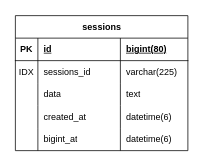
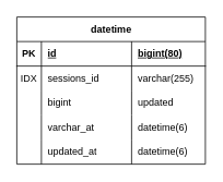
  <mxCell id="0" />
  <mxCell id="1" parent="0" />
- <mxCell id="2" value="sessions" style="shape=table;startSize=30;container=1;collapsible=1;childLayout=tableLayout;fixedRows=1;rowLines=0;fontStyle=1;align=center;resizeLast=1;html=1;" parent="1" vertex="1"><mxGeometry x="20" y="20" width="230" height="180" as="geometry" /></mxCell>
+ <mxCell id="2" value="datetime" style="shape=table;startSize=30;container=1;collapsible=1;childLayout=tableLayout;fixedRows=1;rowLines=0;fontStyle=1;align=center;resizeLast=1;html=1;" parent="1" vertex="1"><mxGeometry x="20" y="20" width="230" height="180" as="geometry" /></mxCell>
  <mxCell id="3" value="" style="shape=tableRow;horizontal=0;startSize=0;swimlaneHead=0;swimlaneBody=0;fillColor=none;collapsible=0;dropTarget=0;points=[[0,0.5],[1,0.5]];portConstraint=eastwest;top=0;left=0;right=0;bottom=1;perimeterSpacing=6;" parent="2" vertex="1"><mxGeometry y="30" width="230" height="30" as="geometry" /></mxCell>
  <mxCell id="4" value="PK" style="shape=partialRectangle;connectable=0;fillColor=none;top=0;left=0;bottom=0;right=0;fontStyle=1;overflow=hidden;whiteSpace=wrap;html=1;perimeterSpacing=6;" parent="3" vertex="1"><mxGeometry width="30" height="30" as="geometry"><mxRectangle width="30" height="30" as="alternateBounds" /></mxGeometry></mxCell>
  <mxCell id="5" value="id" style="shape=partialRectangle;connectable=0;fillColor=none;top=0;left=0;bottom=0;right=0;align=left;spacingLeft=6;fontStyle=5;overflow=hidden;whiteSpace=wrap;html=1;perimeterSpacing=6;" parent="3" vertex="1"><mxGeometry x="30" width="110" height="30" as="geometry"><mxRectangle width="110" height="30" as="alternateBounds" /></mxGeometry></mxCell>
  <mxCell id="6" value="bigint(80)" style="shape=partialRectangle;connectable=0;fillColor=none;top=0;left=0;bottom=0;right=0;align=left;spacingLeft=6;fontStyle=5;overflow=hidden;whiteSpace=wrap;html=1;perimeterSpacing=6;" vertex="1" parent="3"><mxGeometry x="140" width="90" height="30" as="geometry"><mxRectangle width="90" height="30" as="alternateBounds" /></mxGeometry></mxCell>
  <mxCell id="7" value="" style="shape=tableRow;horizontal=0;startSize=0;swimlaneHead=0;swimlaneBody=0;fillColor=none;collapsible=0;dropTarget=0;points=[[0,0.5],[1,0.5]];portConstraint=eastwest;top=0;left=0;right=0;bottom=0;perimeterSpacing=6;" parent="2" vertex="1"><mxGeometry y="60" width="230" height="30" as="geometry" /></mxCell>
  <mxCell id="8" value="IDX" style="shape=partialRectangle;connectable=0;fillColor=none;top=0;left=0;bottom=0;right=0;editable=1;overflow=hidden;whiteSpace=wrap;html=1;perimeterSpacing=6;" parent="7" vertex="1"><mxGeometry width="30" height="30" as="geometry"><mxRectangle width="30" height="30" as="alternateBounds" /></mxGeometry></mxCell>
  <mxCell id="9" value="sessions_id" style="shape=partialRectangle;connectable=0;fillColor=none;top=0;left=0;bottom=0;right=0;align=left;spacingLeft=6;overflow=hidden;whiteSpace=wrap;html=1;perimeterSpacing=6;" parent="7" vertex="1"><mxGeometry x="30" width="110" height="30" as="geometry"><mxRectangle width="110" height="30" as="alternateBounds" /></mxGeometry></mxCell>
- <mxCell id="10" value="varchar(225)" style="shape=partialRectangle;connectable=0;fillColor=none;top=0;left=0;bottom=0;right=0;align=left;spacingLeft=6;overflow=hidden;whiteSpace=wrap;html=1;perimeterSpacing=6;" vertex="1" parent="7"><mxGeometry x="140" width="90" height="30" as="geometry"><mxRectangle width="90" height="30" as="alternateBounds" /></mxGeometry></mxCell>
+ <mxCell id="10" value="varchar(255)" style="shape=partialRectangle;connectable=0;fillColor=none;top=0;left=0;bottom=0;right=0;align=left;spacingLeft=6;overflow=hidden;whiteSpace=wrap;html=1;perimeterSpacing=6;" vertex="1" parent="7"><mxGeometry x="140" width="90" height="30" as="geometry"><mxRectangle width="90" height="30" as="alternateBounds" /></mxGeometry></mxCell>
  <mxCell id="11" value="" style="shape=tableRow;horizontal=0;startSize=0;swimlaneHead=0;swimlaneBody=0;fillColor=none;collapsible=0;dropTarget=0;points=[[0,0.5],[1,0.5]];portConstraint=eastwest;top=0;left=0;right=0;bottom=0;perimeterSpacing=6;" parent="2" vertex="1"><mxGeometry y="90" width="230" height="30" as="geometry" /></mxCell>
  <mxCell id="12" value="" style="shape=partialRectangle;connectable=0;fillColor=none;top=0;left=0;bottom=0;right=0;editable=1;overflow=hidden;whiteSpace=wrap;html=1;perimeterSpacing=6;" parent="11" vertex="1"><mxGeometry width="30" height="30" as="geometry"><mxRectangle width="30" height="30" as="alternateBounds" /></mxGeometry></mxCell>
- <mxCell id="13" value="data" style="shape=partialRectangle;connectable=0;fillColor=none;top=0;left=0;bottom=0;right=0;align=left;spacingLeft=6;overflow=hidden;whiteSpace=wrap;html=1;perimeterSpacing=6;" parent="11" vertex="1"><mxGeometry x="30" width="110" height="30" as="geometry"><mxRectangle width="110" height="30" as="alternateBounds" /></mxGeometry></mxCell>
- <mxCell id="14" value="text" style="shape=partialRectangle;connectable=0;fillColor=none;top=0;left=0;bottom=0;right=0;align=left;spacingLeft=6;overflow=hidden;whiteSpace=wrap;html=1;perimeterSpacing=6;" vertex="1" parent="11"><mxGeometry x="140" width="90" height="30" as="geometry"><mxRectangle width="90" height="30" as="alternateBounds" /></mxGeometry></mxCell>
+ <mxCell id="13" value="bigint" style="shape=partialRectangle;connectable=0;fillColor=none;top=0;left=0;bottom=0;right=0;align=left;spacingLeft=6;overflow=hidden;whiteSpace=wrap;html=1;perimeterSpacing=6;" parent="11" vertex="1"><mxGeometry x="30" width="110" height="30" as="geometry"><mxRectangle width="110" height="30" as="alternateBounds" /></mxGeometry></mxCell>
+ <mxCell id="14" value="updated" style="shape=partialRectangle;connectable=0;fillColor=none;top=0;left=0;bottom=0;right=0;align=left;spacingLeft=6;overflow=hidden;whiteSpace=wrap;html=1;perimeterSpacing=6;" vertex="1" parent="11"><mxGeometry x="140" width="90" height="30" as="geometry"><mxRectangle width="90" height="30" as="alternateBounds" /></mxGeometry></mxCell>
  <mxCell id="15" value="" style="shape=tableRow;horizontal=0;startSize=0;swimlaneHead=0;swimlaneBody=0;fillColor=none;collapsible=0;dropTarget=0;points=[[0,0.5],[1,0.5]];portConstraint=eastwest;top=0;left=0;right=0;bottom=0;perimeterSpacing=6;" vertex="1" parent="2"><mxGeometry y="120" width="230" height="30" as="geometry" /></mxCell>
  <mxCell id="16" value="" style="shape=partialRectangle;connectable=0;fillColor=none;top=0;left=0;bottom=0;right=0;editable=1;overflow=hidden;whiteSpace=wrap;html=1;perimeterSpacing=6;" vertex="1" parent="15"><mxGeometry width="30" height="30" as="geometry"><mxRectangle width="30" height="30" as="alternateBounds" /></mxGeometry></mxCell>
- <mxCell id="17" value="created_at" style="shape=partialRectangle;connectable=0;fillColor=none;top=0;left=0;bottom=0;right=0;align=left;spacingLeft=6;overflow=hidden;whiteSpace=wrap;html=1;perimeterSpacing=6;" vertex="1" parent="15"><mxGeometry x="30" width="110" height="30" as="geometry"><mxRectangle width="110" height="30" as="alternateBounds" /></mxGeometry></mxCell>
+ <mxCell id="17" value="varchar_at" style="shape=partialRectangle;connectable=0;fillColor=none;top=0;left=0;bottom=0;right=0;align=left;spacingLeft=6;overflow=hidden;whiteSpace=wrap;html=1;perimeterSpacing=6;" vertex="1" parent="15"><mxGeometry x="30" width="110" height="30" as="geometry"><mxRectangle width="110" height="30" as="alternateBounds" /></mxGeometry></mxCell>
  <mxCell id="18" value="datetime(6)" style="shape=partialRectangle;connectable=0;fillColor=none;top=0;left=0;bottom=0;right=0;align=left;spacingLeft=6;overflow=hidden;whiteSpace=wrap;html=1;perimeterSpacing=6;" vertex="1" parent="15"><mxGeometry x="140" width="90" height="30" as="geometry"><mxRectangle width="90" height="30" as="alternateBounds" /></mxGeometry></mxCell>
  <mxCell id="19" value="" style="shape=tableRow;horizontal=0;startSize=0;swimlaneHead=0;swimlaneBody=0;fillColor=none;collapsible=0;dropTarget=0;points=[[0,0.5],[1,0.5]];portConstraint=eastwest;top=0;left=0;right=0;bottom=0;perimeterSpacing=6;" vertex="1" parent="2"><mxGeometry y="150" width="230" height="30" as="geometry" /></mxCell>
  <mxCell id="20" value="" style="shape=partialRectangle;connectable=0;fillColor=none;top=0;left=0;bottom=0;right=0;editable=1;overflow=hidden;whiteSpace=wrap;html=1;perimeterSpacing=6;" vertex="1" parent="19"><mxGeometry width="30" height="30" as="geometry"><mxRectangle width="30" height="30" as="alternateBounds" /></mxGeometry></mxCell>
- <mxCell id="21" value="bigint_at" style="shape=partialRectangle;connectable=0;fillColor=none;top=0;left=0;bottom=0;right=0;align=left;spacingLeft=6;overflow=hidden;whiteSpace=wrap;html=1;perimeterSpacing=6;" vertex="1" parent="19"><mxGeometry x="30" width="110" height="30" as="geometry"><mxRectangle width="110" height="30" as="alternateBounds" /></mxGeometry></mxCell>
+ <mxCell id="21" value="updated_at" style="shape=partialRectangle;connectable=0;fillColor=none;top=0;left=0;bottom=0;right=0;align=left;spacingLeft=6;overflow=hidden;whiteSpace=wrap;html=1;perimeterSpacing=6;" vertex="1" parent="19"><mxGeometry x="30" width="110" height="30" as="geometry"><mxRectangle width="110" height="30" as="alternateBounds" /></mxGeometry></mxCell>
  <mxCell id="22" value="datetime(6)" style="shape=partialRectangle;connectable=0;fillColor=none;top=0;left=0;bottom=0;right=0;align=left;spacingLeft=6;overflow=hidden;whiteSpace=wrap;html=1;perimeterSpacing=6;" vertex="1" parent="19"><mxGeometry x="140" width="90" height="30" as="geometry"><mxRectangle width="90" height="30" as="alternateBounds" /></mxGeometry></mxCell>
